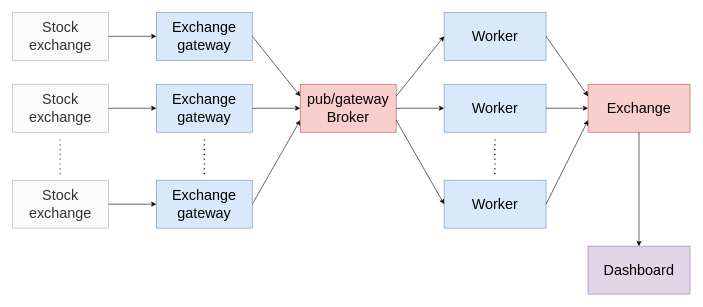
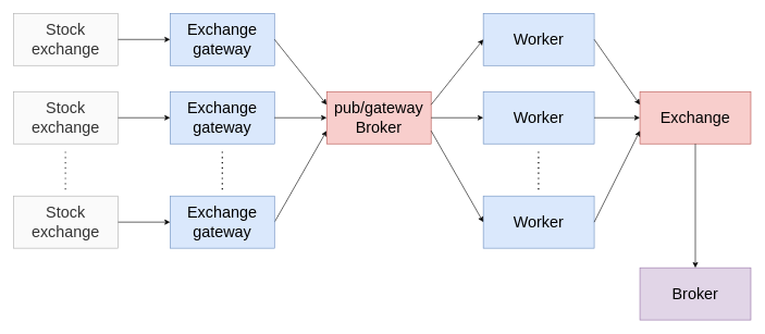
  <mxCell id="0" />
  <mxCell id="1" parent="0" />
  <mxCell id="2" style="edgeStyle=orthogonalEdgeStyle;rounded=0;orthogonalLoop=1;jettySize=auto;html=1;" edge="1" parent="1" source="3" target="8"><mxGeometry relative="1" as="geometry" /></mxCell>
  <mxCell id="3" value="Stock exchange" style="rounded=0;whiteSpace=wrap;html=1;fillColor=#f5f5f5;fontColor=#333333;strokeColor=#666666;opacity=50;fontSize=24;" vertex="1" parent="1"><mxGeometry x="20" y="20" width="160" height="80" as="geometry" /></mxCell>
  <mxCell id="4" style="edgeStyle=orthogonalEdgeStyle;rounded=0;orthogonalLoop=1;jettySize=auto;html=1;" edge="1" parent="1" source="5" target="9"><mxGeometry relative="1" as="geometry" /></mxCell>
  <mxCell id="5" value="Stock exchange" style="rounded=0;whiteSpace=wrap;html=1;fillColor=#f5f5f5;fontColor=#333333;strokeColor=#666666;opacity=50;fontSize=24;" vertex="1" parent="1"><mxGeometry x="20" y="140" width="160" height="80" as="geometry" /></mxCell>
  <mxCell id="6" style="edgeStyle=orthogonalEdgeStyle;rounded=0;orthogonalLoop=1;jettySize=auto;html=1;" edge="1" parent="1" source="7" target="11"><mxGeometry relative="1" as="geometry" /></mxCell>
  <mxCell id="7" value="Stock exchange" style="rounded=0;whiteSpace=wrap;html=1;fillColor=#f5f5f5;fontColor=#333333;strokeColor=#666666;opacity=50;fontSize=24;" vertex="1" parent="1"><mxGeometry x="20" y="300" width="160" height="80" as="geometry" /></mxCell>
  <mxCell id="8" value="Exchange gateway" style="rounded=0;whiteSpace=wrap;html=1;fillColor=#dae8fc;strokeColor=#6c8ebf;fontSize=24;" vertex="1" parent="1"><mxGeometry x="260" y="20" width="160" height="80" as="geometry" /></mxCell>
  <mxCell id="9" value="Exchange gateway" style="rounded=0;whiteSpace=wrap;html=1;fillColor=#dae8fc;strokeColor=#6c8ebf;fontSize=24;" vertex="1" parent="1"><mxGeometry x="260" y="140" width="160" height="80" as="geometry" /></mxCell>
  <mxCell id="10" style="rounded=0;orthogonalLoop=1;jettySize=auto;html=1;entryX=0;entryY=0.75;entryDx=0;entryDy=0;exitX=1;exitY=0.5;exitDx=0;exitDy=0;" edge="1" parent="1" source="11" target="12"><mxGeometry relative="1" as="geometry" /></mxCell>
  <mxCell id="11" value="Exchange gateway" style="rounded=0;whiteSpace=wrap;html=1;fillColor=#dae8fc;strokeColor=#6c8ebf;fontSize=24;" vertex="1" parent="1"><mxGeometry x="260" y="300" width="160" height="80" as="geometry" /></mxCell>
  <mxCell id="12" value="pub/gateway Broker" style="rounded=0;whiteSpace=wrap;html=1;fillColor=#f8cecc;strokeColor=#b85450;fontSize=24;" vertex="1" parent="1"><mxGeometry x="500" y="140" width="160" height="80" as="geometry" /></mxCell>
  <mxCell id="13" value="Worker" style="rounded=0;whiteSpace=wrap;html=1;fillColor=#dae8fc;strokeColor=#6c8ebf;fontSize=24;" vertex="1" parent="1"><mxGeometry x="740" y="20" width="170" height="80" as="geometry" /></mxCell>
  <mxCell id="14" value="Worker" style="rounded=0;whiteSpace=wrap;html=1;fillColor=#dae8fc;strokeColor=#6c8ebf;fontSize=24;" vertex="1" parent="1"><mxGeometry x="740" y="140" width="170" height="80" as="geometry" /></mxCell>
  <mxCell id="15" value="Worker" style="rounded=0;whiteSpace=wrap;html=1;fillColor=#dae8fc;strokeColor=#6c8ebf;fontSize=24;" vertex="1" parent="1"><mxGeometry x="740" y="300" width="170" height="80" as="geometry" /></mxCell>
  <mxCell id="16" value="Exchange" style="rounded=0;whiteSpace=wrap;html=1;fillColor=#f8cecc;strokeColor=#b85450;fontSize=24;" vertex="1" parent="1"><mxGeometry x="980" y="140" width="170" height="80" as="geometry" /></mxCell>
- <mxCell id="17" value="Dashboard" style="rounded=0;whiteSpace=wrap;html=1;fillColor=#e1d5e7;strokeColor=#9673a6;fontSize=24;" vertex="1" parent="1"><mxGeometry x="980" y="410" width="170" height="80" as="geometry" /></mxCell>
+ <mxCell id="17" value="Broker" style="rounded=0;whiteSpace=wrap;html=1;fillColor=#e1d5e7;strokeColor=#9673a6;fontSize=24;" vertex="1" parent="1"><mxGeometry x="980" y="410" width="170" height="80" as="geometry" /></mxCell>
  <mxCell id="18" value="" style="endArrow=none;dashed=1;html=1;dashPattern=1 3;strokeWidth=2;rounded=0;" edge="1" parent="1"><mxGeometry width="50" height="50" relative="1" as="geometry"><mxPoint x="340" y="290" as="sourcePoint" /><mxPoint x="340" y="230" as="targetPoint" /></mxGeometry></mxCell>
  <mxCell id="19" value="" style="endArrow=none;dashed=1;html=1;dashPattern=1 3;strokeWidth=2;rounded=0;opacity=70;" edge="1" parent="1"><mxGeometry width="50" height="50" relative="1" as="geometry"><mxPoint x="99.58" y="290" as="sourcePoint" /><mxPoint x="99.58" y="230" as="targetPoint" /></mxGeometry></mxCell>
  <mxCell id="20" value="" style="endArrow=none;dashed=1;html=1;dashPattern=1 3;strokeWidth=2;rounded=0;" edge="1" parent="1"><mxGeometry width="50" height="50" relative="1" as="geometry"><mxPoint x="824.66" y="290" as="sourcePoint" /><mxPoint x="824.66" y="230" as="targetPoint" /></mxGeometry></mxCell>
  <mxCell id="21" style="rounded=0;orthogonalLoop=1;jettySize=auto;html=1;entryX=0;entryY=0.5;entryDx=0;entryDy=0;exitX=1;exitY=0.5;exitDx=0;exitDy=0;" edge="1" parent="1" source="9" target="12"><mxGeometry relative="1" as="geometry"><mxPoint x="430" y="350" as="sourcePoint" /><mxPoint x="510" y="210" as="targetPoint" /></mxGeometry></mxCell>
  <mxCell id="22" style="rounded=0;orthogonalLoop=1;jettySize=auto;html=1;entryX=0;entryY=0.25;entryDx=0;entryDy=0;exitX=1;exitY=0.5;exitDx=0;exitDy=0;" edge="1" parent="1" source="8" target="12"><mxGeometry relative="1" as="geometry"><mxPoint x="440" y="360" as="sourcePoint" /><mxPoint x="520" y="220" as="targetPoint" /></mxGeometry></mxCell>
  <mxCell id="23" style="rounded=0;orthogonalLoop=1;jettySize=auto;html=1;entryX=0;entryY=0.5;entryDx=0;entryDy=0;exitX=1;exitY=0.25;exitDx=0;exitDy=0;" edge="1" parent="1" source="12" target="13"><mxGeometry relative="1" as="geometry"><mxPoint x="610" y="290" as="sourcePoint" /><mxPoint x="690" y="390" as="targetPoint" /></mxGeometry></mxCell>
  <mxCell id="24" style="rounded=0;orthogonalLoop=1;jettySize=auto;html=1;entryX=0;entryY=0.5;entryDx=0;entryDy=0;exitX=1;exitY=0.5;exitDx=0;exitDy=0;" edge="1" parent="1" source="12" target="14"><mxGeometry relative="1" as="geometry"><mxPoint x="660" y="400" as="sourcePoint" /><mxPoint x="740" y="300" as="targetPoint" /></mxGeometry></mxCell>
  <mxCell id="25" style="rounded=0;orthogonalLoop=1;jettySize=auto;html=1;entryX=0;entryY=0.5;entryDx=0;entryDy=0;exitX=1;exitY=0.75;exitDx=0;exitDy=0;" edge="1" parent="1" source="12" target="15"><mxGeometry relative="1" as="geometry"><mxPoint x="670" y="190" as="sourcePoint" /><mxPoint x="750" y="190" as="targetPoint" /></mxGeometry></mxCell>
  <mxCell id="26" style="rounded=0;orthogonalLoop=1;jettySize=auto;html=1;entryX=0;entryY=0.25;entryDx=0;entryDy=0;exitX=1;exitY=0.5;exitDx=0;exitDy=0;" edge="1" parent="1" source="13" target="16"><mxGeometry relative="1" as="geometry"><mxPoint x="1020" y="140" as="sourcePoint" /><mxPoint x="1100" y="40" as="targetPoint" /></mxGeometry></mxCell>
  <mxCell id="27" style="rounded=0;orthogonalLoop=1;jettySize=auto;html=1;entryX=0;entryY=0.5;entryDx=0;entryDy=0;exitX=1;exitY=0.5;exitDx=0;exitDy=0;" edge="1" parent="1" source="14" target="16"><mxGeometry relative="1" as="geometry"><mxPoint x="920" y="70" as="sourcePoint" /><mxPoint x="990" y="170" as="targetPoint" /></mxGeometry></mxCell>
  <mxCell id="28" style="rounded=0;orthogonalLoop=1;jettySize=auto;html=1;entryX=0;entryY=0.75;entryDx=0;entryDy=0;exitX=1;exitY=0.5;exitDx=0;exitDy=0;" edge="1" parent="1" source="15" target="16"><mxGeometry relative="1" as="geometry"><mxPoint x="970" y="330" as="sourcePoint" /><mxPoint x="1040" y="430" as="targetPoint" /></mxGeometry></mxCell>
  <mxCell id="29" style="rounded=0;orthogonalLoop=1;jettySize=auto;html=1;entryX=0.5;entryY=0;entryDx=0;entryDy=0;exitX=0.5;exitY=1;exitDx=0;exitDy=0;" edge="1" parent="1" source="16" target="17"><mxGeometry relative="1" as="geometry"><mxPoint x="920" y="350" as="sourcePoint" /><mxPoint x="990" y="210" as="targetPoint" /></mxGeometry></mxCell>
